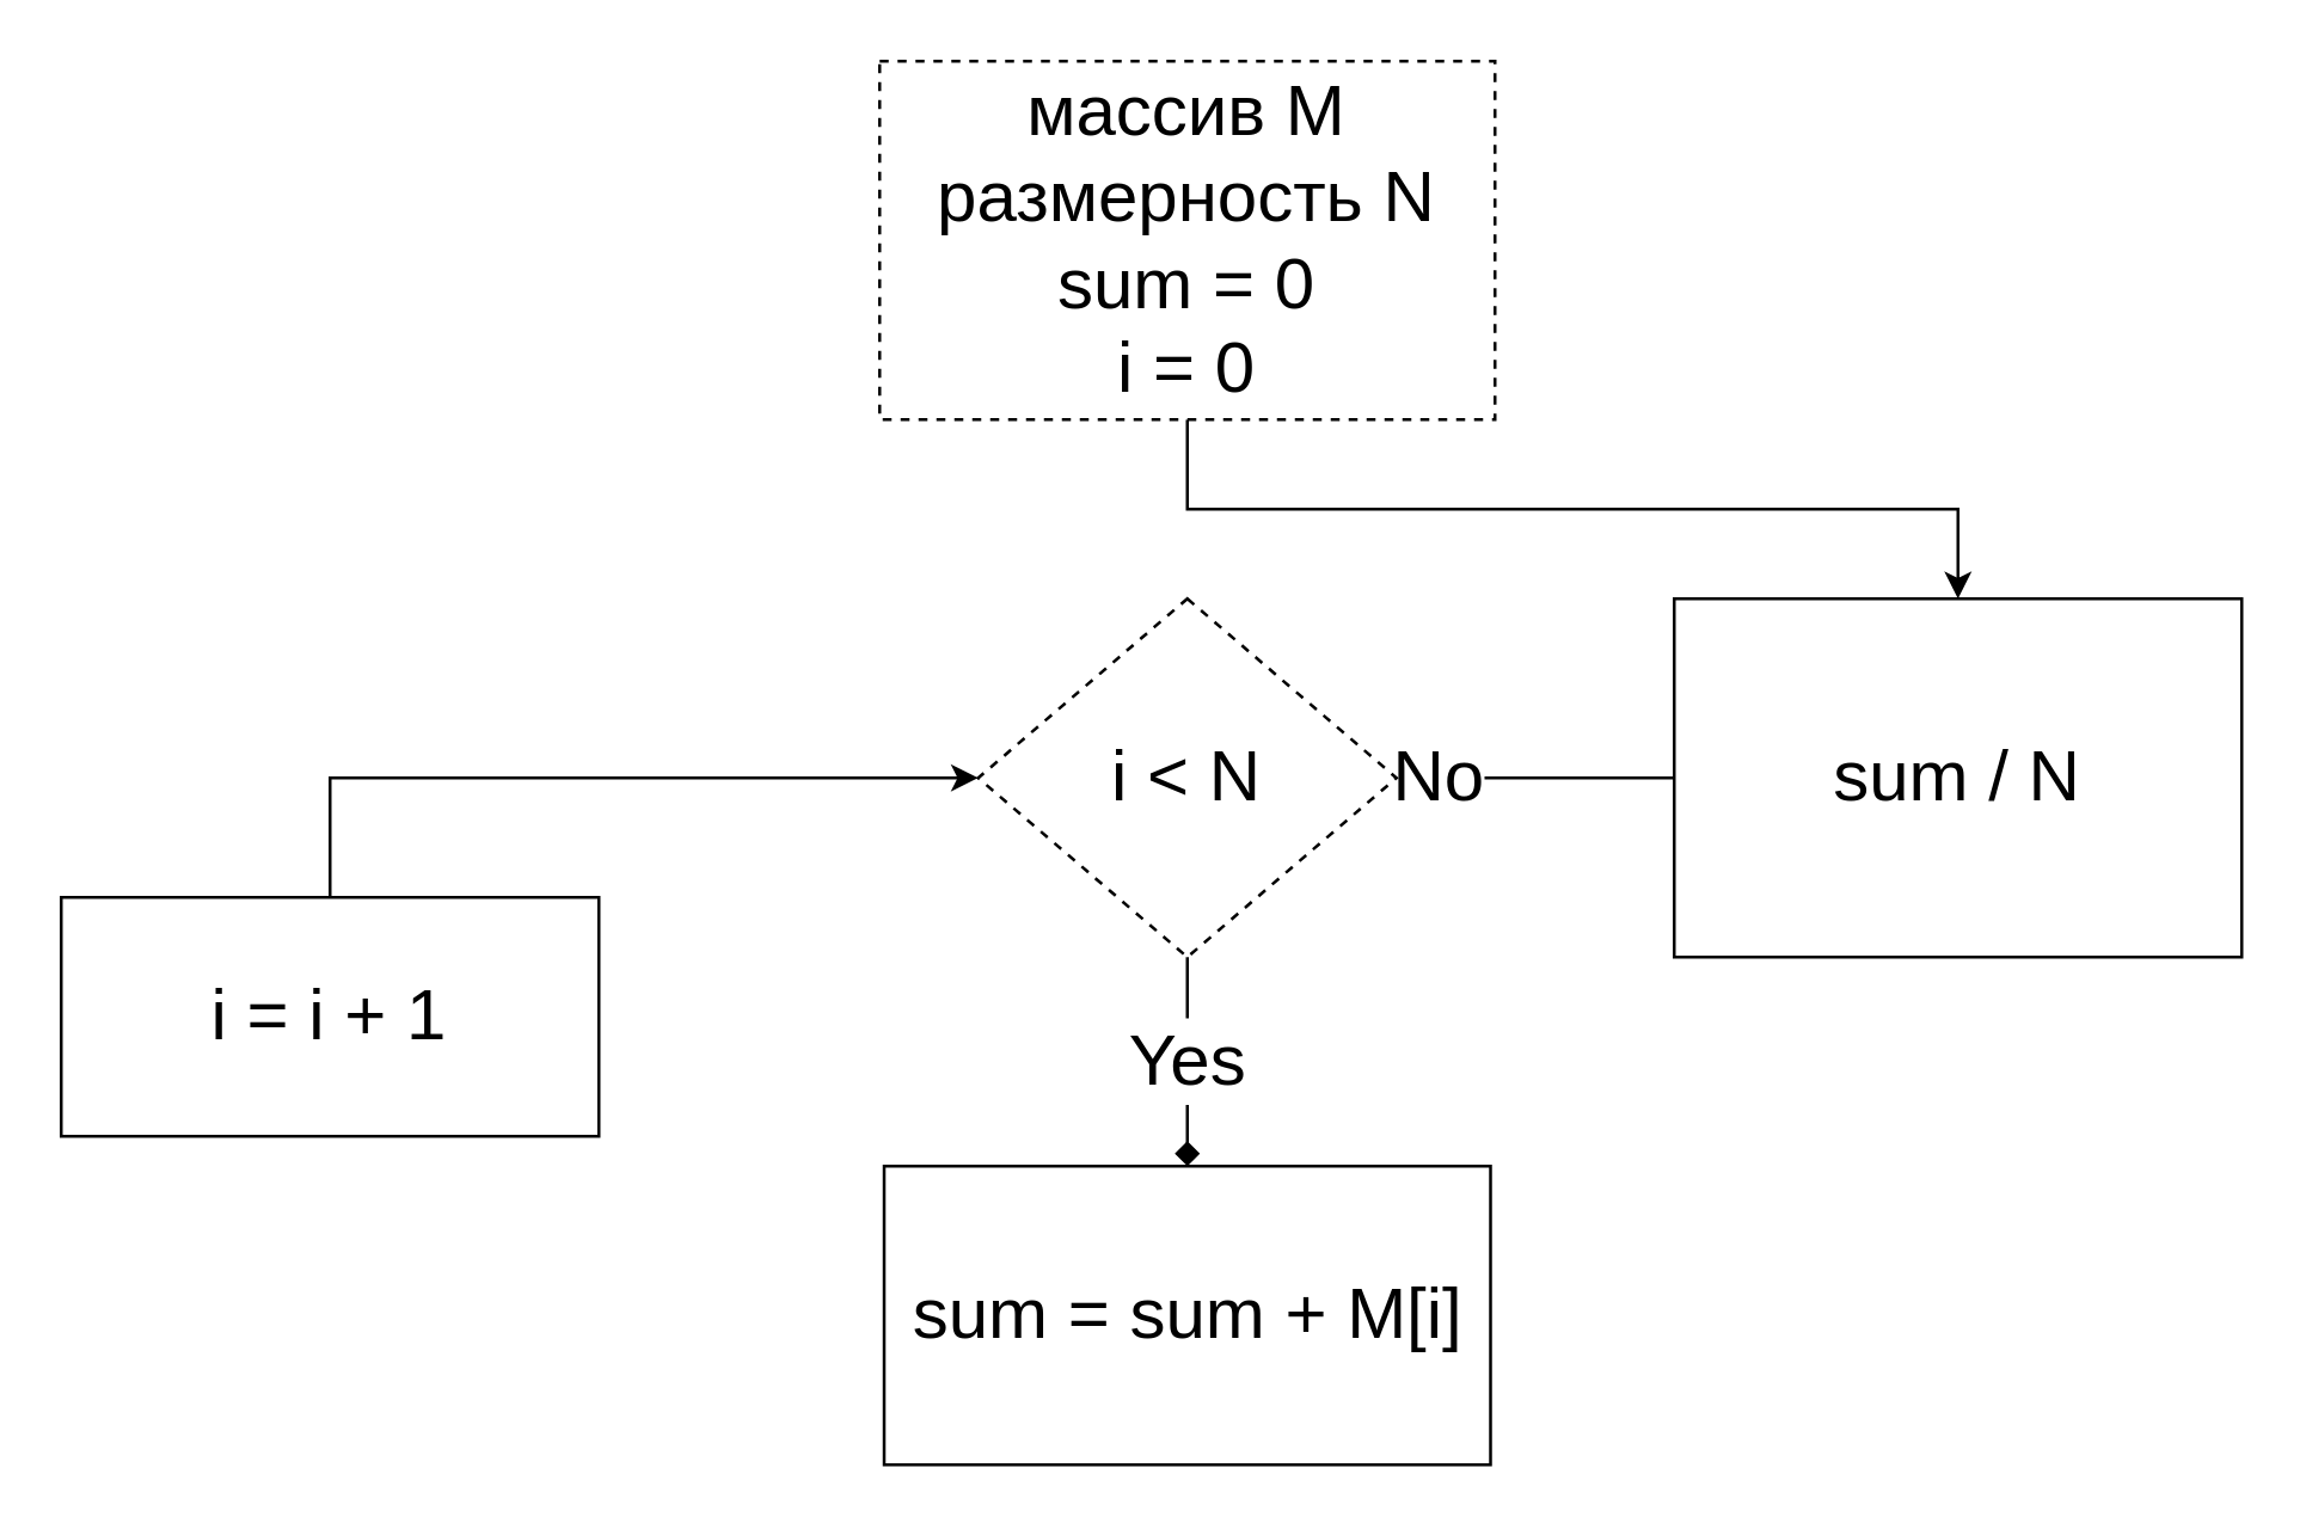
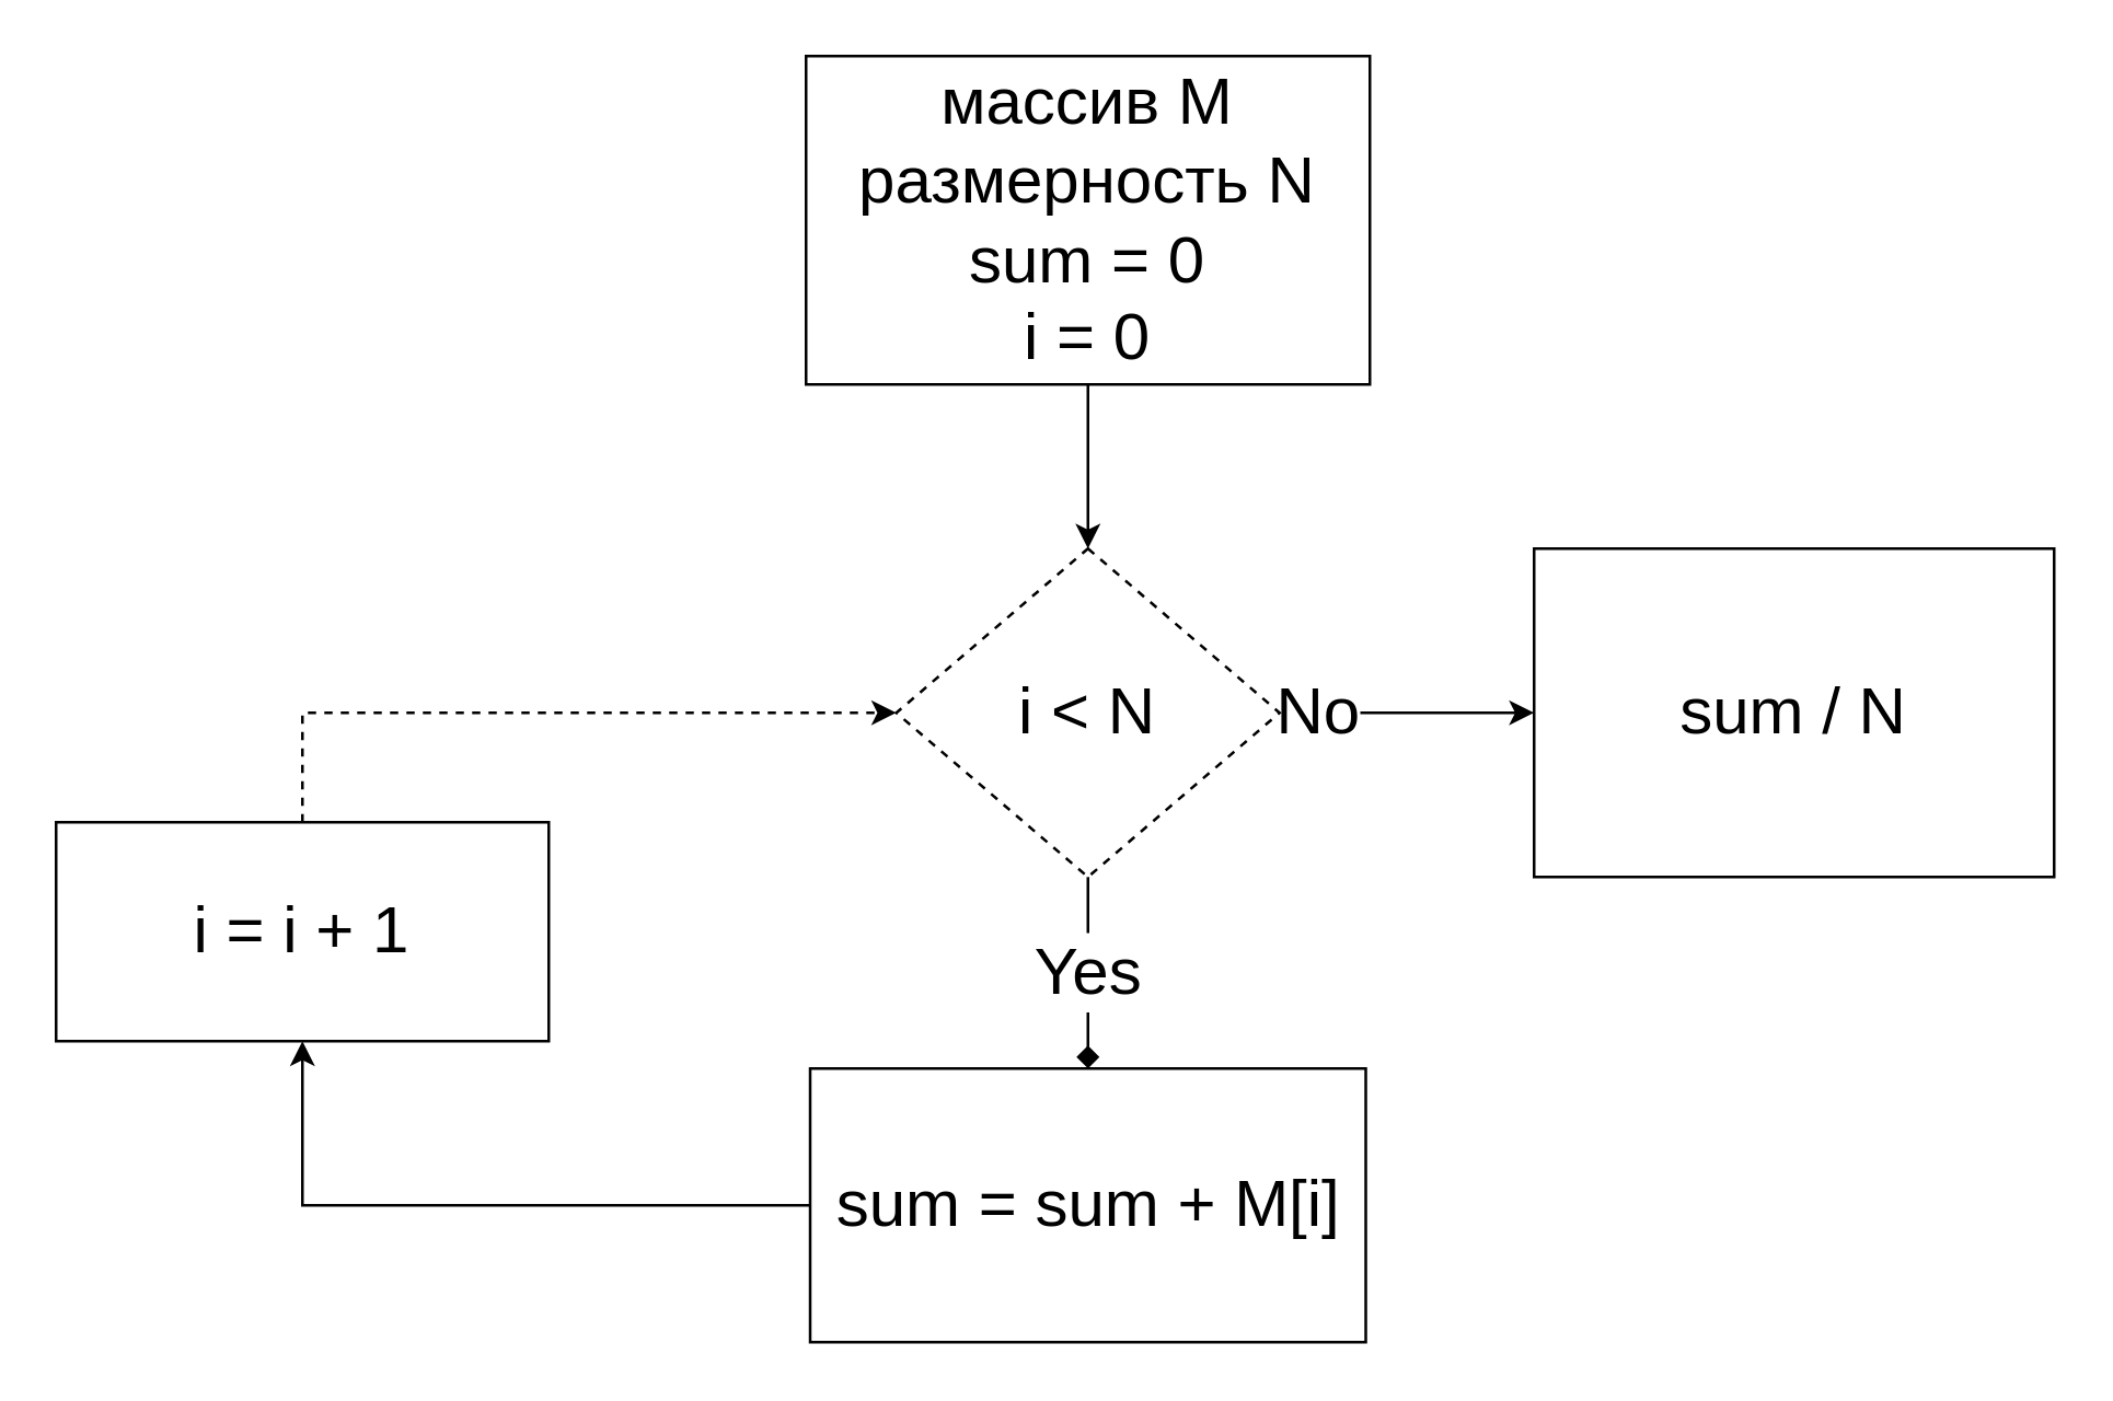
  <mxCell id="0" />
  <mxCell id="1" parent="0" />
- <mxCell id="2" style="edgeStyle=orthogonalEdgeStyle;rounded=0;orthogonalLoop=1;jettySize=auto;html=1;exitX=0.5;exitY=1;exitDx=0;exitDy=0;fontSize=24;" edge="1" parent="1" source="3" target="8"><mxGeometry relative="1" as="geometry" /></mxCell>
- <mxCell id="3" value="&lt;font style=&quot;font-size: 24px;&quot;&gt;массив M&lt;br&gt;размерность N&lt;br&gt;sum = 0&lt;br&gt;i = 0&lt;br&gt;&lt;/font&gt;" style="rounded=0;whiteSpace=wrap;html=1;dashed=1;" vertex="1" parent="1"><mxGeometry x="294" y="20" width="206" height="120" as="geometry" /></mxCell>
- <mxCell id="4" style="edgeStyle=orthogonalEdgeStyle;rounded=0;orthogonalLoop=1;jettySize=auto;html=1;exitX=1;exitY=0.5;exitDx=0;exitDy=0;entryX=0;entryY=0.5;entryDx=0;entryDy=0;fontSize=24;endArrow=none;" edge="1" parent="1" source="7" target="8"><mxGeometry relative="1" as="geometry" /></mxCell>
+ <mxCell id="2" style="edgeStyle=orthogonalEdgeStyle;rounded=0;orthogonalLoop=1;jettySize=auto;html=1;exitX=0.5;exitY=1;exitDx=0;exitDy=0;entryX=0.5;entryY=0;entryDx=0;entryDy=0;fontSize=24;" edge="1" parent="1" source="3" target="7"><mxGeometry relative="1" as="geometry" /></mxCell>
+ <mxCell id="3" value="&lt;font style=&quot;font-size: 24px;&quot;&gt;массив M&lt;br&gt;размерность N&lt;br&gt;sum = 0&lt;br&gt;i = 0&lt;br&gt;&lt;/font&gt;" style="rounded=0;whiteSpace=wrap;html=1;" vertex="1" parent="1"><mxGeometry x="294" y="20" width="206" height="120" as="geometry" /></mxCell>
+ <mxCell id="4" style="edgeStyle=orthogonalEdgeStyle;rounded=0;orthogonalLoop=1;jettySize=auto;html=1;exitX=1;exitY=0.5;exitDx=0;exitDy=0;entryX=0;entryY=0.5;entryDx=0;entryDy=0;fontSize=24;" edge="1" parent="1" source="7" target="8"><mxGeometry relative="1" as="geometry" /></mxCell>
  <mxCell id="5" value="No" style="edgeLabel;html=1;align=center;verticalAlign=middle;resizable=0;points=[];fontSize=24;" vertex="1" connectable="0" parent="4"><mxGeometry x="-0.718" y="1" relative="1" as="geometry"><mxPoint as="offset" /></mxGeometry></mxCell>
  <mxCell id="6" value="Yes&lt;br&gt;" style="edgeStyle=orthogonalEdgeStyle;rounded=0;orthogonalLoop=1;jettySize=auto;html=1;exitX=0.5;exitY=1;exitDx=0;exitDy=0;fontSize=24;endArrow=diamond;" edge="1" parent="1" source="7" target="10"><mxGeometry relative="1" as="geometry" /></mxCell>
  <mxCell id="7" value="i &amp;lt; N" style="rhombus;whiteSpace=wrap;html=1;fontSize=24;dashed=1;" vertex="1" parent="1"><mxGeometry x="327" y="200" width="140" height="120" as="geometry" /></mxCell>
  <mxCell id="8" value="sum / N" style="rounded=0;whiteSpace=wrap;html=1;fontSize=24;" vertex="1" parent="1"><mxGeometry x="560" y="200" width="190" height="120" as="geometry" /></mxCell>
+ <mxCell id="9" style="edgeStyle=orthogonalEdgeStyle;rounded=0;orthogonalLoop=1;jettySize=auto;html=1;exitX=0;exitY=0.5;exitDx=0;exitDy=0;entryX=0.5;entryY=1;entryDx=0;entryDy=0;fontSize=24;" edge="1" parent="1" source="10" target="12"><mxGeometry relative="1" as="geometry" /></mxCell>
  <mxCell id="10" value="sum = sum + M[i]" style="rounded=0;whiteSpace=wrap;html=1;fontSize=24;" vertex="1" parent="1"><mxGeometry x="295.5" y="390" width="203" height="100" as="geometry" /></mxCell>
- <mxCell id="11" style="edgeStyle=orthogonalEdgeStyle;rounded=0;orthogonalLoop=1;jettySize=auto;html=1;exitX=0.5;exitY=0;exitDx=0;exitDy=0;entryX=0;entryY=0.5;entryDx=0;entryDy=0;fontSize=24;" edge="1" parent="1" source="12" target="7"><mxGeometry relative="1" as="geometry" /></mxCell>
+ <mxCell id="11" style="edgeStyle=orthogonalEdgeStyle;rounded=0;orthogonalLoop=1;jettySize=auto;html=1;exitX=0.5;exitY=0;exitDx=0;exitDy=0;entryX=0;entryY=0.5;entryDx=0;entryDy=0;fontSize=24;dashed=1;" edge="1" parent="1" source="12" target="7"><mxGeometry relative="1" as="geometry" /></mxCell>
  <mxCell id="12" value="i = i + 1" style="rounded=0;whiteSpace=wrap;html=1;fontSize=24;" vertex="1" parent="1"><mxGeometry x="20" y="300" width="180" height="80" as="geometry" /></mxCell>
